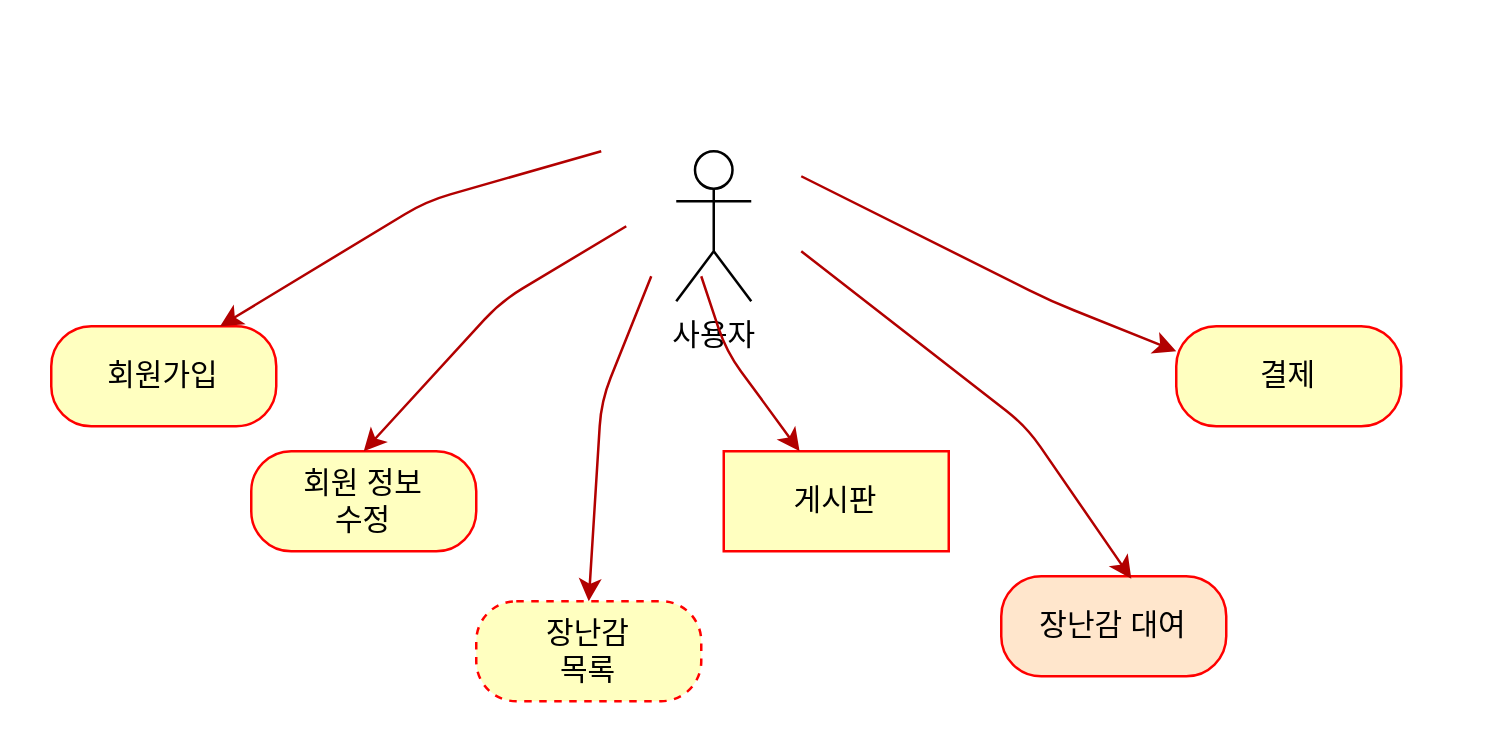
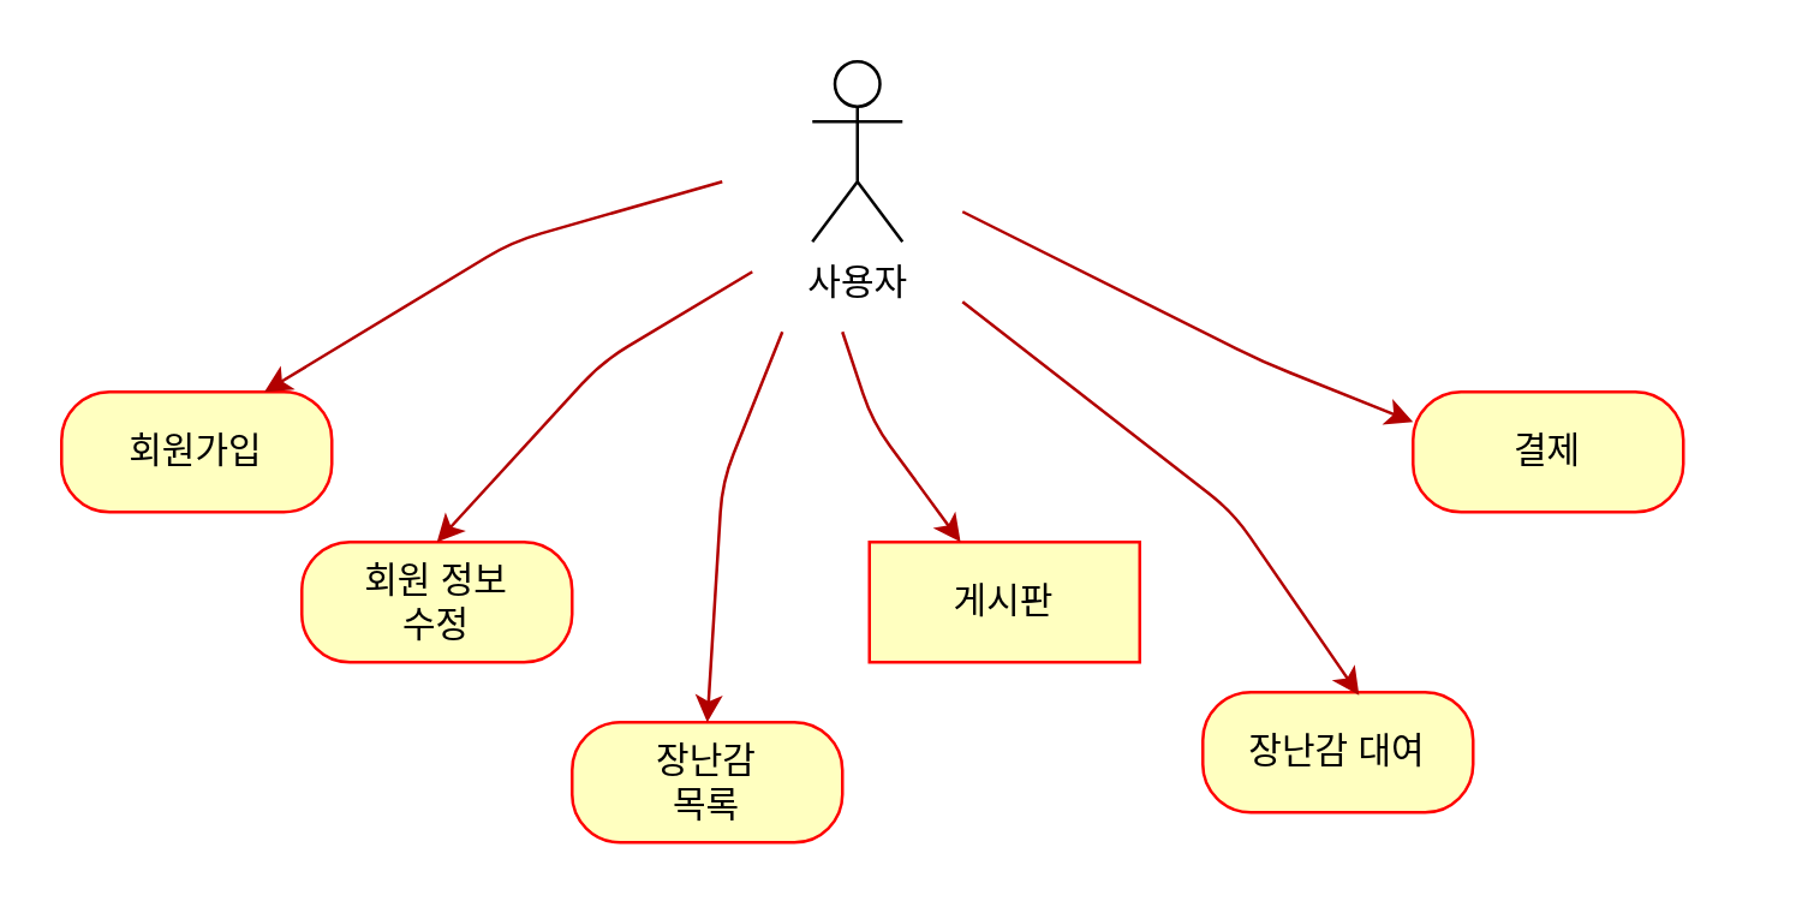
  <mxCell id="0" />
  <mxCell id="1" parent="0" />
  <mxCell id="2" value="" style="group" vertex="1" connectable="0" parent="1"><mxGeometry x="20" y="20" width="560" height="260" as="geometry" /></mxCell>
  <mxCell id="3" value="" style="group" vertex="1" connectable="0" parent="2"><mxGeometry width="560" height="260" as="geometry" /></mxCell>
  <mxCell id="4" value="" style="group" vertex="1" connectable="0" parent="3"><mxGeometry width="560" height="260" as="geometry" /></mxCell>
- <mxCell id="5" value="사용자&lt;br&gt;" style="shape=umlActor;verticalLabelPosition=bottom;verticalAlign=top;html=1;outlineConnect=0;" vertex="1" parent="4"><mxGeometry x="250" y="40" width="30" height="60" as="geometry" /></mxCell>
+ <mxCell id="5" value="사용자&lt;br&gt;" style="shape=umlActor;verticalLabelPosition=bottom;verticalAlign=top;html=1;outlineConnect=0;" vertex="1" parent="4"><mxGeometry x="250" width="30" height="60" as="geometry" /></mxCell>
  <mxCell id="6" value="회원가입" style="rounded=1;whiteSpace=wrap;html=1;arcSize=40;fontColor=#000000;fillColor=#ffffc0;strokeColor=#ff0000;" vertex="1" parent="4"><mxGeometry y="110" width="90" height="40" as="geometry" /></mxCell>
  <mxCell id="7" value="결제" style="rounded=1;whiteSpace=wrap;html=1;arcSize=40;fontColor=#000000;fillColor=#ffffc0;strokeColor=#ff0000;" vertex="1" parent="4"><mxGeometry x="450" y="110" width="90" height="40" as="geometry" /></mxCell>
- <mxCell id="8" value="장난감 대여" style="rounded=1;whiteSpace=wrap;html=1;arcSize=40;fontColor=#000000;fillColor=#ffe6cc;strokeColor=#ff0000;" vertex="1" parent="4"><mxGeometry x="380" y="210" width="90" height="40" as="geometry" /></mxCell>
+ <mxCell id="8" value="장난감 대여" style="rounded=1;whiteSpace=wrap;html=1;arcSize=40;fontColor=#000000;fillColor=#ffffc0;strokeColor=#ff0000;" vertex="1" parent="4"><mxGeometry x="380" y="210" width="90" height="40" as="geometry" /></mxCell>
  <mxCell id="9" value="게시판" style="whiteSpace=wrap;html=1;arcSize=40;fontColor=#000000;fillColor=#ffffc0;strokeColor=#ff0000;rounded=0;" vertex="1" parent="4"><mxGeometry x="269" y="160" width="90" height="40" as="geometry" /></mxCell>
- <mxCell id="10" value="장난감&lt;br&gt;목록" style="rounded=1;whiteSpace=wrap;html=1;arcSize=40;fontColor=#000000;fillColor=#ffffc0;strokeColor=#ff0000;dashed=1;" vertex="1" parent="4"><mxGeometry x="170" y="220" width="90" height="40" as="geometry" /></mxCell>
+ <mxCell id="10" value="장난감&lt;br&gt;목록" style="rounded=1;whiteSpace=wrap;html=1;arcSize=40;fontColor=#000000;fillColor=#ffffc0;strokeColor=#ff0000;" vertex="1" parent="4"><mxGeometry x="170" y="220" width="90" height="40" as="geometry" /></mxCell>
  <mxCell id="11" value="회원 정보&lt;br&gt;수정" style="rounded=1;whiteSpace=wrap;html=1;arcSize=40;fontColor=#000000;fillColor=#ffffc0;strokeColor=#ff0000;" vertex="1" parent="4"><mxGeometry x="80" y="160" width="90" height="40" as="geometry" /></mxCell>
  <mxCell id="12" value="" style="endArrow=classic;html=1;fillColor=#e51400;strokeColor=#B20000;entryX=0.75;entryY=0;entryDx=0;entryDy=0;" edge="1" parent="4" target="6"><mxGeometry width="50" height="50" relative="1" as="geometry"><mxPoint x="220" y="40" as="sourcePoint" /><mxPoint x="280" y="270" as="targetPoint" /><Array as="points"><mxPoint x="150" y="60" /></Array></mxGeometry></mxCell>
  <mxCell id="13" value="" style="endArrow=classic;html=1;fillColor=#e51400;strokeColor=#B20000;entryX=0.5;entryY=0;entryDx=0;entryDy=0;" edge="1" parent="4" target="11"><mxGeometry width="50" height="50" relative="1" as="geometry"><mxPoint x="230" y="70" as="sourcePoint" /><mxPoint x="110" y="150" as="targetPoint" /><Array as="points"><mxPoint x="180" y="100" /></Array></mxGeometry></mxCell>
  <mxCell id="14" value="" style="endArrow=classic;html=1;fillColor=#e51400;strokeColor=#B20000;" edge="1" parent="4" target="9"><mxGeometry width="50" height="50" relative="1" as="geometry"><mxPoint x="260" y="90" as="sourcePoint" /><mxPoint x="117.5" y="170" as="targetPoint" /><Array as="points"><mxPoint x="270" y="120" /></Array></mxGeometry></mxCell>
  <mxCell id="15" value="" style="endArrow=classic;html=1;fillColor=#e51400;strokeColor=#B20000;entryX=0.578;entryY=0.025;entryDx=0;entryDy=0;entryPerimeter=0;" edge="1" parent="4" target="8"><mxGeometry width="50" height="50" relative="1" as="geometry"><mxPoint x="300" y="80" as="sourcePoint" /><mxPoint x="400" y="210" as="targetPoint" /><Array as="points"><mxPoint x="390" y="150" /></Array></mxGeometry></mxCell>
  <mxCell id="16" value="" style="endArrow=classic;html=1;fillColor=#e51400;strokeColor=#B20000;entryX=0;entryY=0.25;entryDx=0;entryDy=0;" edge="1" parent="4" target="7"><mxGeometry width="50" height="50" relative="1" as="geometry"><mxPoint x="300" y="50" as="sourcePoint" /><mxPoint x="490" y="120" as="targetPoint" /><Array as="points"><mxPoint x="400" y="100" /></Array></mxGeometry></mxCell>
  <mxCell id="17" value="" style="endArrow=classic;html=1;fillColor=#e51400;strokeColor=#B20000;entryX=0.5;entryY=0;entryDx=0;entryDy=0;" edge="1" parent="4" target="10"><mxGeometry width="50" height="50" relative="1" as="geometry"><mxPoint x="240" y="90" as="sourcePoint" /><mxPoint x="117.5" y="170" as="targetPoint" /><Array as="points"><mxPoint x="220" y="140" /></Array></mxGeometry></mxCell>
  <mxCell id="18" value="Untitled Layer" parent="0" />
  <mxCell id="19" value="Untitled Layer" parent="0" />
